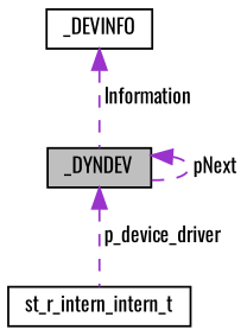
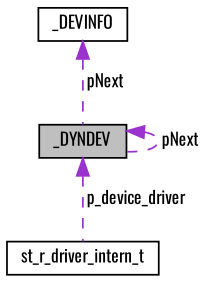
  digraph {
    fontname=Oswald
    node [color=black fillcolor=white fontname=Oswald fontsize=10 shape=record style=filled]
    edge [color=darkorchid3 dir=back fontname=Oswald fontsize=10 labelfontname=Helvetica labelfontsize=10 style=dashed]
    n1 [fillcolor=grey75 fontcolor=black height=0.2 label=_DYNDEV width=0.4]
-   n2 [height=0.2 label=st_r_intern_intern_t width=0.4]
+   n2 [height=0.2 label=st_r_driver_intern_t width=0.4]
    n3 [height=0.2 label=_DEVINFO width=0.4]
    n1 -> n1 [label=" pNext"]
    n1 -> n2 [label=" p_device_driver"]
-   n3 -> n1 [label=" Information"]
+   n3 -> n1 [label=" pNext"]
  }
